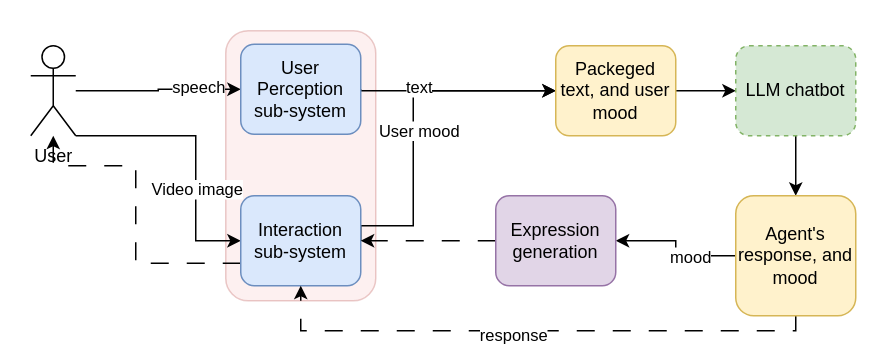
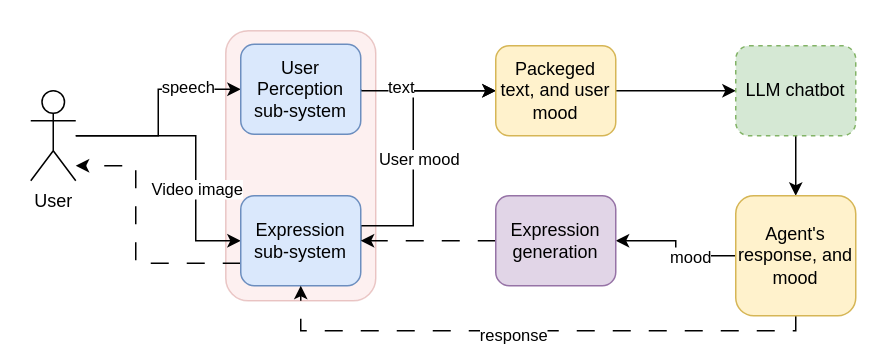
  <mxCell id="0" />
  <mxCell id="1" parent="0" />
  <mxCell id="2" value="" style="rounded=1;whiteSpace=wrap;html=1;fillColor=#f8cecc;strokeColor=#b85450;opacity=30;" vertex="1" parent="1"><mxGeometry x="150" y="20" width="100" height="180" as="geometry" /></mxCell>
- <mxCell id="3" value="User" style="shape=umlActor;verticalLabelPosition=bottom;verticalAlign=top;html=1;outlineConnect=0;" vertex="1" parent="1"><mxGeometry x="20" y="30" width="30" height="60" as="geometry" /></mxCell>
+ <mxCell id="3" value="User" style="shape=umlActor;verticalLabelPosition=bottom;verticalAlign=top;html=1;outlineConnect=0;" vertex="1" parent="1"><mxGeometry x="20" y="60" width="30" height="60" as="geometry" /></mxCell>
  <mxCell id="4" style="edgeStyle=orthogonalEdgeStyle;rounded=0;orthogonalLoop=1;jettySize=auto;html=1;exitX=1;exitY=0.5;exitDx=0;exitDy=0;entryX=0;entryY=0.5;entryDx=0;entryDy=0;" edge="1" parent="1" source="9" target="16"><mxGeometry relative="1" as="geometry"><Array as="points"><mxPoint x="240" y="150" /><mxPoint x="275" y="150" /><mxPoint x="275" y="60" /></Array></mxGeometry></mxCell>
  <mxCell id="5" value="User mood" style="edgeLabel;html=1;align=center;verticalAlign=middle;resizable=0;points=[];" vertex="1" connectable="0" parent="4"><mxGeometry x="-0.049" y="-3" relative="1" as="geometry"><mxPoint as="offset" /></mxGeometry></mxCell>
  <mxCell id="6" style="edgeStyle=orthogonalEdgeStyle;rounded=0;orthogonalLoop=1;jettySize=auto;html=1;exitX=0;exitY=0.5;exitDx=0;exitDy=0;endArrow=none;endFill=0;startArrow=classic;startFill=1;" edge="1" parent="1" source="9" target="3"><mxGeometry relative="1" as="geometry"><Array as="points"><mxPoint x="130" y="160" /><mxPoint x="130" y="90" /></Array></mxGeometry></mxCell>
  <mxCell id="7" value="Video image" style="edgeLabel;html=1;align=center;verticalAlign=middle;resizable=0;points=[];" vertex="1" connectable="0" parent="6"><mxGeometry x="-0.274" relative="1" as="geometry"><mxPoint as="offset" /></mxGeometry></mxCell>
  <mxCell id="8" style="edgeStyle=orthogonalEdgeStyle;rounded=0;orthogonalLoop=1;jettySize=auto;html=1;exitX=0;exitY=0.75;exitDx=0;exitDy=0;dashed=1;dashPattern=12 12;" edge="1" parent="1" source="9" target="3"><mxGeometry relative="1" as="geometry"><Array as="points"><mxPoint x="90" y="175" /><mxPoint x="90" y="110" /></Array></mxGeometry></mxCell>
- <mxCell id="9" value="Interaction sub-system" style="rounded=1;whiteSpace=wrap;html=1;fillColor=#dae8fc;strokeColor=#6c8ebf;" vertex="1" parent="1"><mxGeometry x="160" y="130" width="80" height="60" as="geometry" /></mxCell>
+ <mxCell id="9" value="Expression sub-system" style="rounded=1;whiteSpace=wrap;html=1;fillColor=#dae8fc;strokeColor=#6c8ebf;" vertex="1" parent="1"><mxGeometry x="160" y="130" width="80" height="60" as="geometry" /></mxCell>
  <mxCell id="10" style="edgeStyle=orthogonalEdgeStyle;rounded=0;orthogonalLoop=1;jettySize=auto;html=1;exitX=1;exitY=0.5;exitDx=0;exitDy=0;entryX=0;entryY=0.5;entryDx=0;entryDy=0;" edge="1" parent="1" source="14" target="16"><mxGeometry relative="1" as="geometry"><Array as="points"><mxPoint x="240" y="60" /></Array></mxGeometry></mxCell>
  <mxCell id="11" value="text" style="edgeLabel;html=1;align=center;verticalAlign=middle;resizable=0;points=[];" vertex="1" connectable="0" parent="10"><mxGeometry x="-0.392" y="3" relative="1" as="geometry"><mxPoint x="-1" as="offset" /></mxGeometry></mxCell>
  <mxCell id="12" style="edgeStyle=orthogonalEdgeStyle;rounded=0;orthogonalLoop=1;jettySize=auto;html=1;exitX=0;exitY=0.5;exitDx=0;exitDy=0;startArrow=classic;startFill=1;endArrow=none;endFill=0;" edge="1" parent="1" source="14" target="3"><mxGeometry relative="1" as="geometry" /></mxCell>
  <mxCell id="13" value="speech" style="edgeLabel;html=1;align=center;verticalAlign=middle;resizable=0;points=[];" vertex="1" connectable="0" parent="12"><mxGeometry x="-0.486" y="-2" relative="1" as="geometry"><mxPoint as="offset" /></mxGeometry></mxCell>
  <mxCell id="14" value="User Perception sub-system" style="rounded=1;whiteSpace=wrap;html=1;fillColor=#dae8fc;strokeColor=#6c8ebf;" vertex="1" parent="1"><mxGeometry x="160" y="29" width="80" height="60" as="geometry" /></mxCell>
  <mxCell id="15" style="edgeStyle=orthogonalEdgeStyle;rounded=0;orthogonalLoop=1;jettySize=auto;html=1;exitX=1;exitY=0.5;exitDx=0;exitDy=0;entryX=0;entryY=0.5;entryDx=0;entryDy=0;" edge="1" parent="1" source="16" target="18"><mxGeometry relative="1" as="geometry" /></mxCell>
- <mxCell id="16" value="Packeged text, and user mood" style="rounded=1;whiteSpace=wrap;html=1;fillColor=#fff2cc;strokeColor=#d6b656;" vertex="1" parent="1"><mxGeometry x="370" y="30" width="80" height="60" as="geometry" /></mxCell>
+ <mxCell id="16" value="Packeged text, and user mood" style="rounded=1;whiteSpace=wrap;html=1;fillColor=#fff2cc;strokeColor=#d6b656;" vertex="1" parent="1"><mxGeometry x="330" y="30" width="80" height="60" as="geometry" /></mxCell>
  <mxCell id="17" style="edgeStyle=orthogonalEdgeStyle;rounded=0;orthogonalLoop=1;jettySize=auto;html=1;exitX=0.5;exitY=1;exitDx=0;exitDy=0;" edge="1" parent="1" source="18" target="23"><mxGeometry relative="1" as="geometry" /></mxCell>
  <mxCell id="18" value="LLM chatbot" style="rounded=1;whiteSpace=wrap;html=1;fillColor=#d5e8d4;strokeColor=#82b366;dashed=1;" vertex="1" parent="1"><mxGeometry x="490" y="30" width="80" height="60" as="geometry" /></mxCell>
  <mxCell id="19" style="edgeStyle=orthogonalEdgeStyle;rounded=0;orthogonalLoop=1;jettySize=auto;html=1;exitX=0;exitY=0.5;exitDx=0;exitDy=0;" edge="1" parent="1" source="23" target="25"><mxGeometry relative="1" as="geometry" /></mxCell>
  <mxCell id="20" value="mood" style="edgeLabel;html=1;align=center;verticalAlign=middle;resizable=0;points=[];" vertex="1" connectable="0" parent="19"><mxGeometry x="-0.306" relative="1" as="geometry"><mxPoint as="offset" /></mxGeometry></mxCell>
  <mxCell id="21" style="edgeStyle=orthogonalEdgeStyle;rounded=0;orthogonalLoop=1;jettySize=auto;html=1;exitX=0.5;exitY=1;exitDx=0;exitDy=0;entryX=0.5;entryY=1;entryDx=0;entryDy=0;dashed=1;dashPattern=12 12;" edge="1" parent="1" source="23" target="9"><mxGeometry relative="1" as="geometry"><Array as="points"><mxPoint x="530" y="220" /><mxPoint x="200" y="220" /></Array></mxGeometry></mxCell>
  <mxCell id="22" value="response" style="edgeLabel;html=1;align=center;verticalAlign=middle;resizable=0;points=[];" vertex="1" connectable="0" parent="21"><mxGeometry x="0.075" y="2" relative="1" as="geometry"><mxPoint as="offset" /></mxGeometry></mxCell>
  <mxCell id="23" value="Agent's response, and mood" style="rounded=1;whiteSpace=wrap;html=1;fillColor=#fff2cc;strokeColor=#d6b656;" vertex="1" parent="1"><mxGeometry x="490" y="130" width="80" height="80" as="geometry" /></mxCell>
  <mxCell id="24" style="edgeStyle=orthogonalEdgeStyle;rounded=0;orthogonalLoop=1;jettySize=auto;html=1;exitX=0;exitY=0.5;exitDx=0;exitDy=0;dashed=1;dashPattern=12 12;" edge="1" parent="1" source="25" target="9"><mxGeometry relative="1" as="geometry" /></mxCell>
  <mxCell id="25" value="Expression generation" style="rounded=1;whiteSpace=wrap;html=1;fillColor=#e1d5e7;strokeColor=#9673a6;" vertex="1" parent="1"><mxGeometry x="330" y="130" width="80" height="60" as="geometry" /></mxCell>
